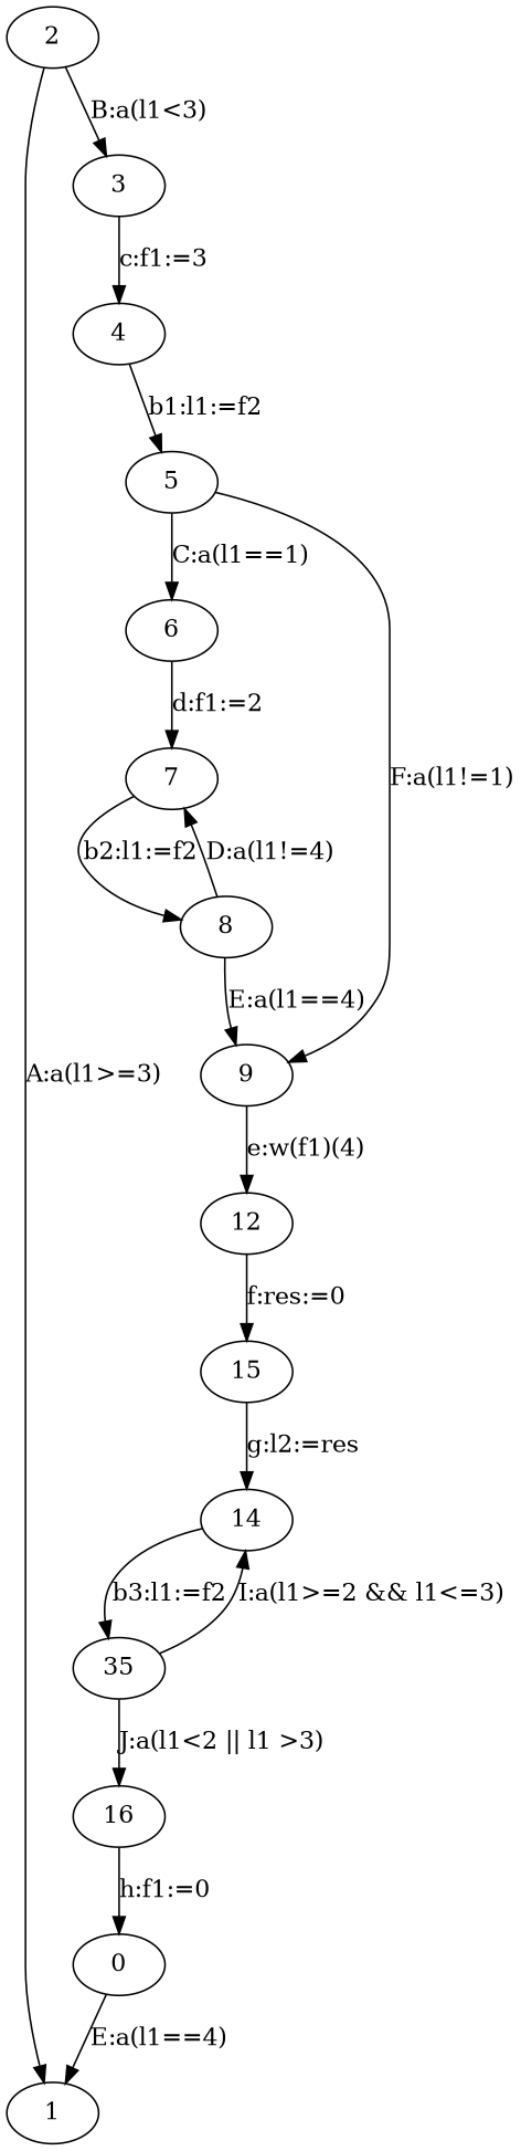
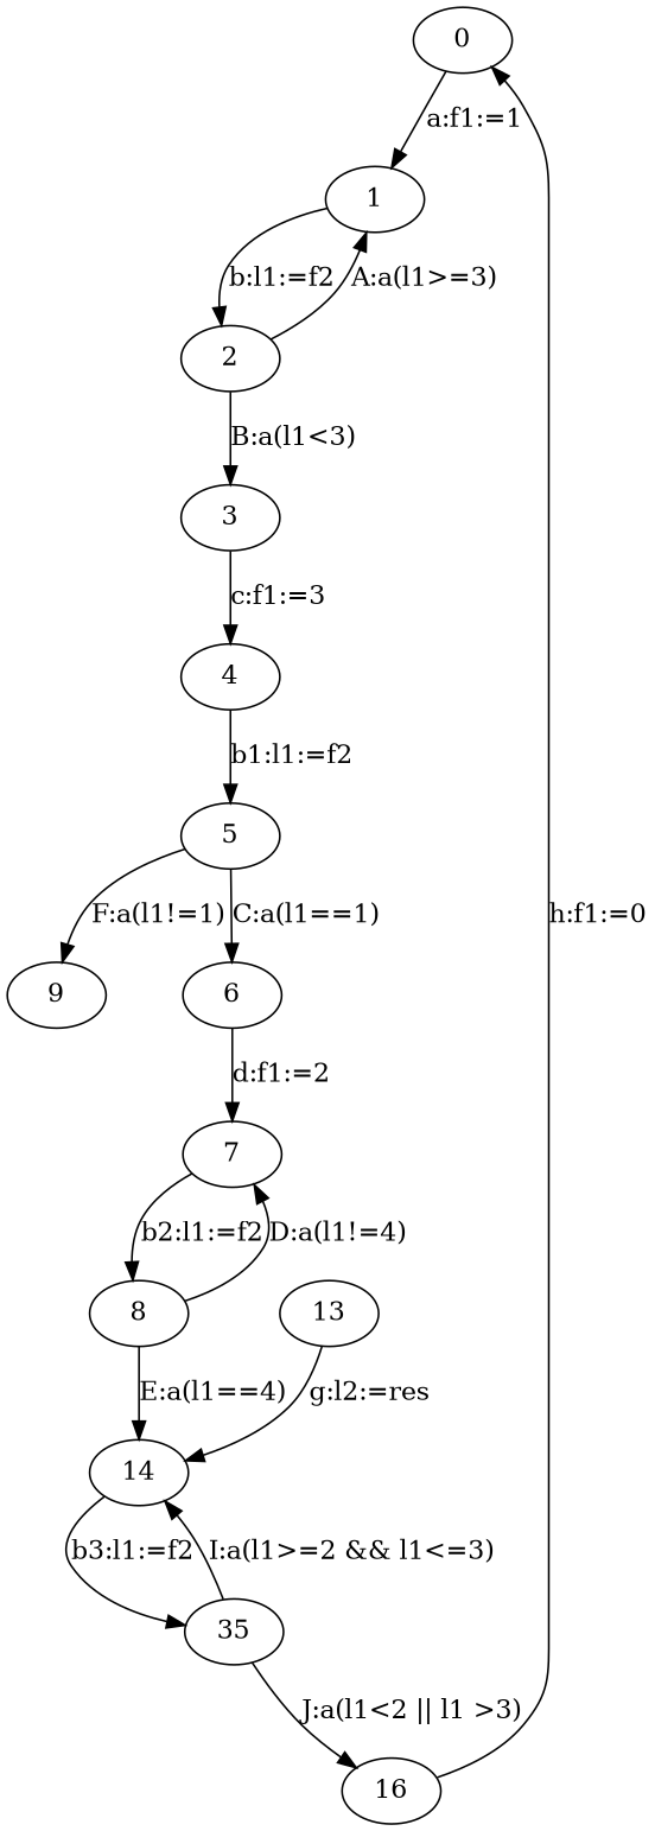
  digraph {
    node [fixedsize=false regular=false]
    edge [constraint=true decorate=false labelfloat=false]
    n1 [label=0]
    n2 [label=1]
    n3 [label=2]
    n4 [label=3]
    n5 [label=4]
    n6 [label=5]
    n7 [label=6]
    n8 [label=9]
    n9 [label=7]
-   n10 [label=12]
    n11 [label=8]
-   n12 [label=15]
+   n12 [label=13]
    n13 [label=14]
    n14 [label=35]
    n15 [label=16]
-   n1 -> n2 [label="E:a(l1==4)"]
+   n1 -> n2 [label="a:f1:=1"]
+   n2 -> n3 [label="b:l1:=f2"]
    n3 -> n2 [label="A:a(l1>=3)"]
    n3 -> n4 [label="B:a(l1<3)"]
    n4 -> n5 [label="c:f1:=3"]
    n5 -> n6 [label="b1:l1:=f2"]
    n6 -> n7 [label="C:a(l1==1)"]
    n6 -> n8 [label="F:a(l1!=1)"]
    n7 -> n9 [label="d:f1:=2"]
-   n8 -> n10 [label="e:w(f1)(4)"]
    n9 -> n11 [label="b2:l1:=f2"]
-   n10 -> n12 [label="f:res:=0"]
-   n11 -> n8 [label="E:a(l1==4)"]
+   n11 -> n13 [label="E:a(l1==4)"]
    n11 -> n9 [label="D:a(l1!=4)"]
    n12 -> n13 [label="g:l2:=res"]
    n13 -> n14 [label="b3:l1:=f2"]
    n14 -> n13 [label="I:a(l1>=2 && l1<=3)"]
    n14 -> n15 [label="J:a(l1<2 || l1 >3)"]
    n15 -> n1 [label="h:f1:=0"]
  }
